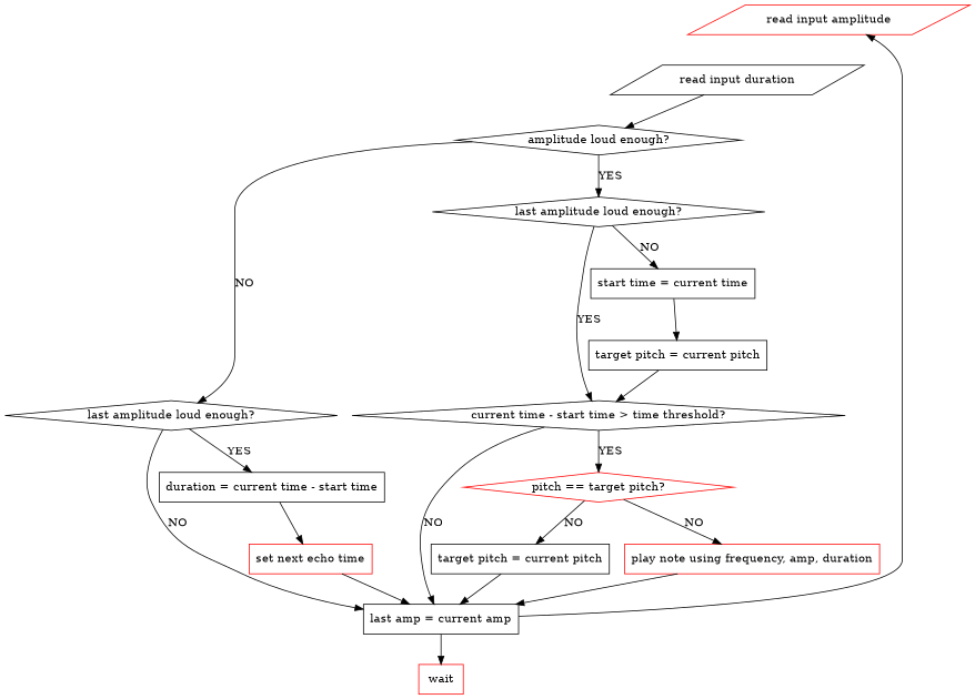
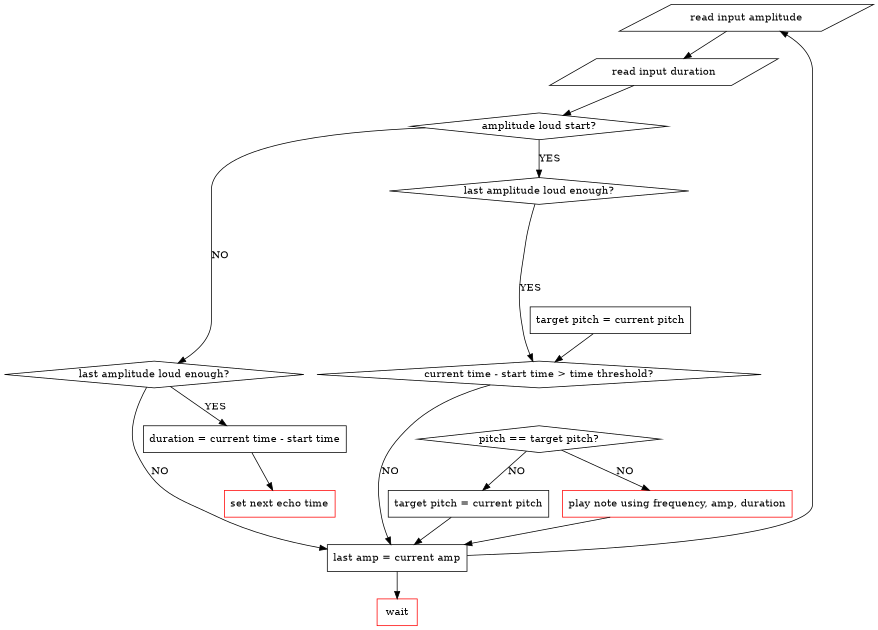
  digraph {
    node [shape=box]
-   n1 [label="read input amplitude" shape=parallelogram color=red]
+   n1 [label="read input amplitude" shape=parallelogram]
    n2 [label="read input duration" shape=parallelogram]
-   n3 [label="amplitude loud enough?" shape=diamond]
+   n3 [label="amplitude loud start?" shape=diamond]
    n4 [label="last amplitude loud enough?" shape=diamond]
    n5 [label="last amplitude loud enough?" shape=diamond]
    n6 [label="last amp = current amp"]
    n7 [label="duration = current time - start time"]
    n8 [label="current time - start time > time threshold?" shape=diamond]
-   n9 [label="start time = current time"]
-   n10 [label="pitch == target pitch?" shape=diamond color=red]
+   n10 [label="pitch == target pitch?" shape=diamond]
    n11 [label="target pitch = current pitch"]
    n12 [color=red label="play note using frequency, amp, duration"]
    n13 [color=red label=wait]
    n14 [color=red label="set next echo time"]
    n15 [label="target pitch = current pitch"]
+   n1 -> n2
    n2 -> n3
    n3 -> n4 [label=NO]
    n3 -> n5 [label=YES]
    n4 -> n6 [label=NO]
    n4 -> n7 [label=YES]
    n5 -> n8 [label=YES]
-   n5 -> n9 [label=NO]
    n6 -> n1
    n6 -> n13
    n7 -> n14
    n8 -> n6 [label=NO]
-   n8 -> n10 [label=YES]
-   n9 -> n15
    n10 -> n11 [label=NO]
    n10 -> n12 [label=NO]
    n11 -> n6
    n12 -> n6
-   n14 -> n6
    n15 -> n8
  }
